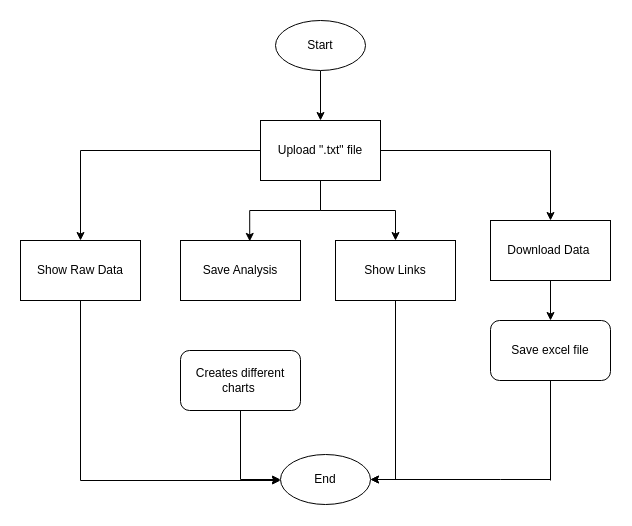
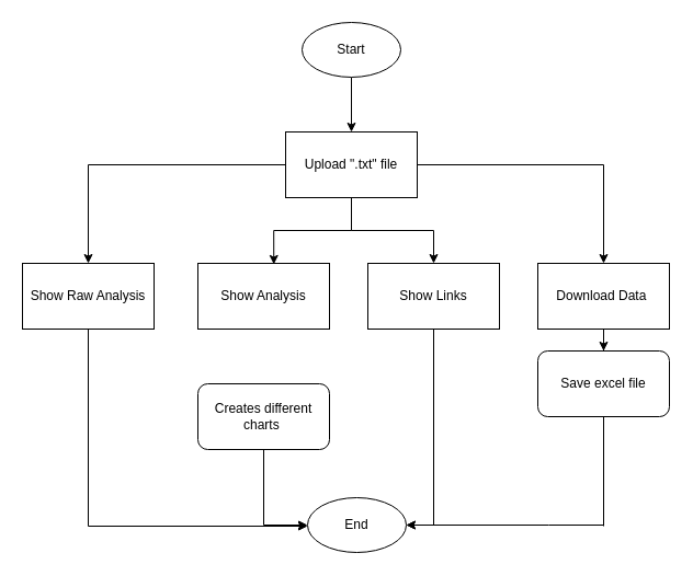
  <mxCell id="0" />
  <mxCell id="1" parent="0" />
  <mxCell id="2" style="edgeStyle=orthogonalEdgeStyle;rounded=0;orthogonalLoop=1;jettySize=auto;html=1;entryX=0.5;entryY=0;entryDx=0;entryDy=0;" edge="1" parent="1" source="3" target="8"><mxGeometry relative="1" as="geometry" /></mxCell>
  <mxCell id="3" value="Start" style="ellipse;whiteSpace=wrap;html=1;" vertex="1" parent="1"><mxGeometry x="275" y="20" width="90" height="50" as="geometry" /></mxCell>
  <mxCell id="4" style="edgeStyle=orthogonalEdgeStyle;rounded=0;orthogonalLoop=1;jettySize=auto;html=1;entryX=0.5;entryY=0;entryDx=0;entryDy=0;" edge="1" parent="1" source="8" target="9"><mxGeometry relative="1" as="geometry" /></mxCell>
  <mxCell id="5" style="edgeStyle=orthogonalEdgeStyle;rounded=0;orthogonalLoop=1;jettySize=auto;html=1;entryX=0.577;entryY=0.015;entryDx=0;entryDy=0;entryPerimeter=0;" edge="1" parent="1" source="8" target="10"><mxGeometry relative="1" as="geometry" /></mxCell>
  <mxCell id="6" style="edgeStyle=orthogonalEdgeStyle;rounded=0;orthogonalLoop=1;jettySize=auto;html=1;entryX=0.5;entryY=0;entryDx=0;entryDy=0;" edge="1" parent="1" source="8" target="12"><mxGeometry relative="1" as="geometry" /></mxCell>
  <mxCell id="7" style="edgeStyle=orthogonalEdgeStyle;rounded=0;orthogonalLoop=1;jettySize=auto;html=1;entryX=0.5;entryY=0;entryDx=0;entryDy=0;" edge="1" parent="1" source="8" target="14"><mxGeometry relative="1" as="geometry" /></mxCell>
  <mxCell id="8" value="Upload &quot;.txt&quot; file" style="rounded=0;whiteSpace=wrap;html=1;" vertex="1" parent="1"><mxGeometry x="260" y="120" width="120" height="60" as="geometry" /></mxCell>
- <mxCell id="9" value="Show Raw Data" style="rounded=0;whiteSpace=wrap;html=1;" vertex="1" parent="1"><mxGeometry x="20" y="240" width="120" height="60" as="geometry" /></mxCell>
- <mxCell id="10" value="Save Analysis" style="rounded=0;whiteSpace=wrap;html=1;" vertex="1" parent="1"><mxGeometry x="180" y="240" width="120" height="60" as="geometry" /></mxCell>
+ <mxCell id="9" value="Show Raw Analysis" style="rounded=0;whiteSpace=wrap;html=1;" vertex="1" parent="1"><mxGeometry x="20" y="240" width="120" height="60" as="geometry" /></mxCell>
+ <mxCell id="10" value="Show Analysis" style="rounded=0;whiteSpace=wrap;html=1;" vertex="1" parent="1"><mxGeometry x="180" y="240" width="120" height="60" as="geometry" /></mxCell>
  <mxCell id="11" style="edgeStyle=orthogonalEdgeStyle;rounded=0;orthogonalLoop=1;jettySize=auto;html=1;entryX=1;entryY=0.5;entryDx=0;entryDy=0;" edge="1" parent="1" source="12" target="18"><mxGeometry relative="1" as="geometry" /></mxCell>
  <mxCell id="12" value="Show Links" style="rounded=0;whiteSpace=wrap;html=1;" vertex="1" parent="1"><mxGeometry x="335" y="240" width="120" height="60" as="geometry" /></mxCell>
  <mxCell id="13" style="edgeStyle=orthogonalEdgeStyle;rounded=0;orthogonalLoop=1;jettySize=auto;html=1;entryX=0.5;entryY=0;entryDx=0;entryDy=0;" edge="1" parent="1" source="14" target="17"><mxGeometry relative="1" as="geometry" /></mxCell>
- <mxCell id="14" value="Download Data&amp;nbsp;" style="rounded=0;whiteSpace=wrap;html=1;" vertex="1" parent="1"><mxGeometry x="490" y="220" width="120" height="60" as="geometry" /></mxCell>
+ <mxCell id="14" value="Download Data&amp;nbsp;" style="rounded=0;whiteSpace=wrap;html=1;" vertex="1" parent="1"><mxGeometry x="490" y="240" width="120" height="60" as="geometry" /></mxCell>
  <mxCell id="15" style="edgeStyle=orthogonalEdgeStyle;rounded=0;orthogonalLoop=1;jettySize=auto;html=1;entryX=0;entryY=0.5;entryDx=0;entryDy=0;" edge="1" parent="1" source="16" target="18"><mxGeometry relative="1" as="geometry" /></mxCell>
  <mxCell id="16" value="Creates different charts&amp;nbsp;" style="rounded=1;whiteSpace=wrap;html=1;" vertex="1" parent="1"><mxGeometry x="180" y="350" width="120" height="60" as="geometry" /></mxCell>
  <mxCell id="17" value="Save excel file" style="rounded=1;whiteSpace=wrap;html=1;" vertex="1" parent="1"><mxGeometry x="490" y="320" width="120" height="60" as="geometry" /></mxCell>
  <mxCell id="18" value="End" style="ellipse;whiteSpace=wrap;html=1;" vertex="1" parent="1"><mxGeometry x="280" y="454" width="90" height="50" as="geometry" /></mxCell>
  <mxCell id="19" value="" style="endArrow=none;html=1;rounded=0;entryX=0.5;entryY=1;entryDx=0;entryDy=0;" edge="1" parent="1" target="17"><mxGeometry width="50" height="50" relative="1" as="geometry"><mxPoint x="550" y="480" as="sourcePoint" /><mxPoint x="340" y="430" as="targetPoint" /></mxGeometry></mxCell>
  <mxCell id="20" value="" style="endArrow=classic;html=1;rounded=0;entryX=1;entryY=0.5;entryDx=0;entryDy=0;" edge="1" parent="1"><mxGeometry width="50" height="50" relative="1" as="geometry"><mxPoint x="550" y="479" as="sourcePoint" /><mxPoint x="370" y="479" as="targetPoint" /><Array as="points"><mxPoint x="500" y="479" /></Array></mxGeometry></mxCell>
  <mxCell id="21" value="" style="endArrow=none;html=1;rounded=0;entryX=0.5;entryY=1;entryDx=0;entryDy=0;" edge="1" parent="1" target="9"><mxGeometry width="50" height="50" relative="1" as="geometry"><mxPoint x="80" y="480" as="sourcePoint" /><mxPoint x="340" y="430" as="targetPoint" /></mxGeometry></mxCell>
  <mxCell id="22" value="" style="endArrow=classic;html=1;rounded=0;" edge="1" parent="1"><mxGeometry width="50" height="50" relative="1" as="geometry"><mxPoint x="80" y="480" as="sourcePoint" /><mxPoint x="280" y="480" as="targetPoint" /></mxGeometry></mxCell>
